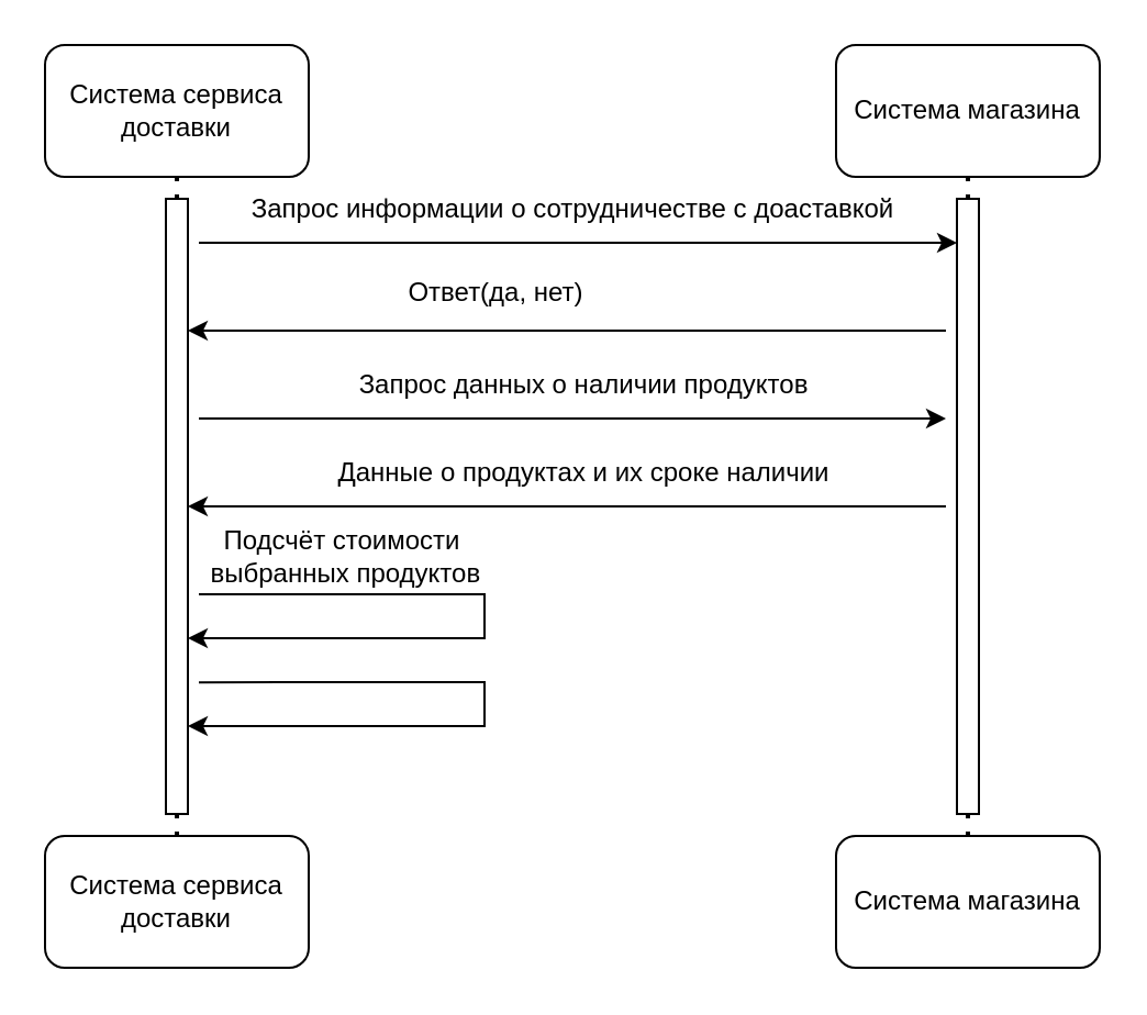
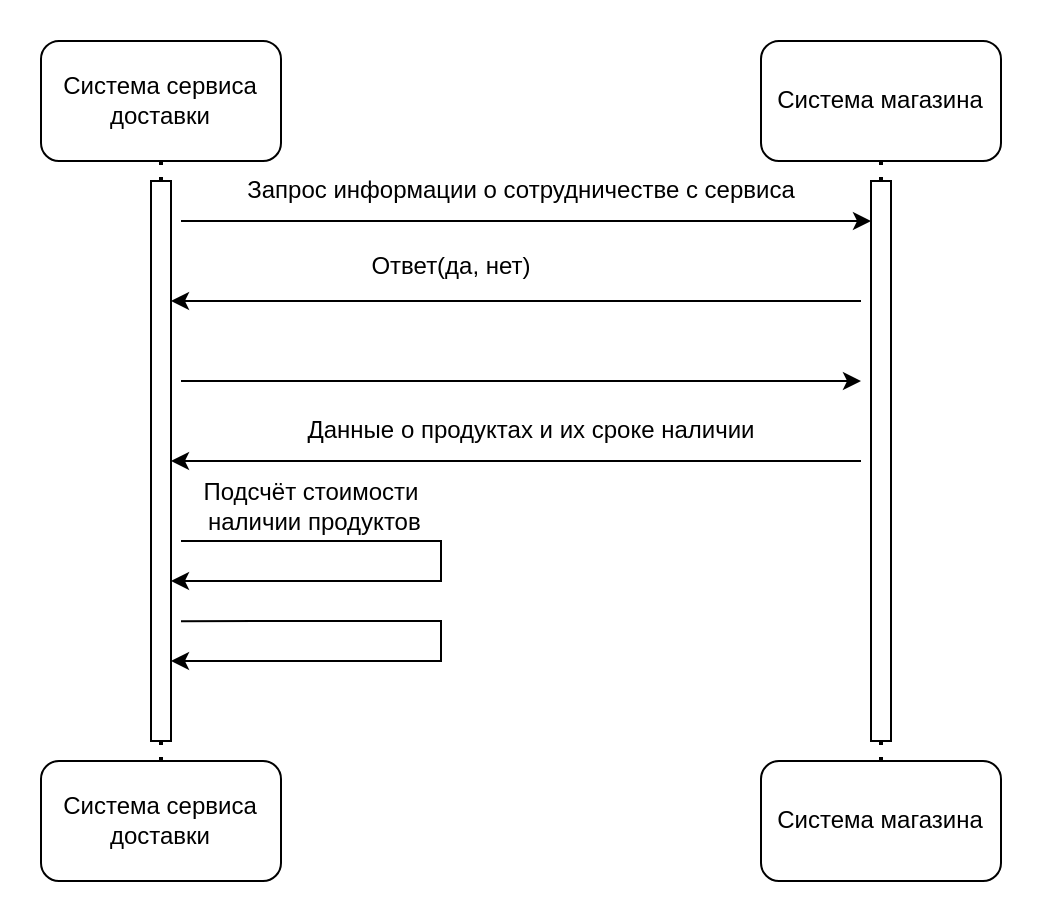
  <mxCell id="0" />
  <mxCell id="1" parent="0" />
  <mxCell id="2" value="Система сервиса доставки" style="rounded=1;whiteSpace=wrap;html=1;" vertex="1" parent="1"><mxGeometry x="20" y="20" width="120" height="60" as="geometry" /></mxCell>
  <mxCell id="3" value="Система сервиса доставки" style="rounded=1;whiteSpace=wrap;html=1;" vertex="1" parent="1"><mxGeometry x="20" y="380" width="120" height="60" as="geometry" /></mxCell>
  <mxCell id="4" value="" style="endArrow=none;dashed=1;html=1;dashPattern=1 3;strokeWidth=2;rounded=0;exitX=0.5;exitY=0;exitDx=0;exitDy=0;entryX=0.5;entryY=1;entryDx=0;entryDy=0;" edge="1" parent="1" source="6" target="2"><mxGeometry width="50" height="50" relative="1" as="geometry"><mxPoint x="330" y="440" as="sourcePoint" /><mxPoint x="380" y="390" as="targetPoint" /></mxGeometry></mxCell>
  <mxCell id="5" value="" style="endArrow=none;dashed=1;html=1;dashPattern=1 3;strokeWidth=2;rounded=0;exitX=0.5;exitY=0;exitDx=0;exitDy=0;entryX=0.5;entryY=1;entryDx=0;entryDy=0;" edge="1" parent="1" source="3" target="6"><mxGeometry width="50" height="50" relative="1" as="geometry"><mxPoint x="80" y="380" as="sourcePoint" /><mxPoint x="80" y="90" as="targetPoint" /></mxGeometry></mxCell>
  <mxCell id="6" value="" style="html=1;points=[[0,0,0,0,5],[0,1,0,0,-5],[1,0,0,0,5],[1,1,0,0,-5]];perimeter=orthogonalPerimeter;outlineConnect=0;targetShapes=umlLifeline;portConstraint=eastwest;newEdgeStyle={&quot;curved&quot;:0,&quot;rounded&quot;:0};" vertex="1" parent="1"><mxGeometry x="75" y="90" width="10" height="280" as="geometry" /></mxCell>
  <mxCell id="7" value="Система магазина" style="rounded=1;whiteSpace=wrap;html=1;" vertex="1" parent="1"><mxGeometry x="380" y="20" width="120" height="60" as="geometry" /></mxCell>
  <mxCell id="8" value="Система магазина" style="rounded=1;whiteSpace=wrap;html=1;" vertex="1" parent="1"><mxGeometry x="380" y="380" width="120" height="60" as="geometry" /></mxCell>
  <mxCell id="9" value="" style="endArrow=none;dashed=1;html=1;dashPattern=1 3;strokeWidth=2;rounded=0;exitX=0.5;exitY=0;exitDx=0;exitDy=0;entryX=0.5;entryY=1;entryDx=0;entryDy=0;" edge="1" parent="1" source="11" target="7"><mxGeometry width="50" height="50" relative="1" as="geometry"><mxPoint x="450" y="410" as="sourcePoint" /><mxPoint x="500" y="360" as="targetPoint" /></mxGeometry></mxCell>
  <mxCell id="10" value="" style="endArrow=none;dashed=1;html=1;dashPattern=1 3;strokeWidth=2;rounded=0;exitX=0.5;exitY=0;exitDx=0;exitDy=0;entryX=0.5;entryY=1;entryDx=0;entryDy=0;" edge="1" parent="1" source="8" target="11"><mxGeometry width="50" height="50" relative="1" as="geometry"><mxPoint x="440" y="380" as="sourcePoint" /><mxPoint x="440" y="90" as="targetPoint" /></mxGeometry></mxCell>
  <mxCell id="11" value="" style="html=1;points=[[0,0,0,0,5],[0,1,0,0,-5],[1,0,0,0,5],[1,1,0,0,-5]];perimeter=orthogonalPerimeter;outlineConnect=0;targetShapes=umlLifeline;portConstraint=eastwest;newEdgeStyle={&quot;curved&quot;:0,&quot;rounded&quot;:0};" vertex="1" parent="1"><mxGeometry x="435" y="90" width="10" height="280" as="geometry" /></mxCell>
  <mxCell id="12" value="" style="endArrow=classic;html=1;rounded=0;" edge="1" parent="1" target="11"><mxGeometry width="50" height="50" relative="1" as="geometry"><mxPoint x="90" y="110" as="sourcePoint" /><mxPoint x="500" y="360" as="targetPoint" /></mxGeometry></mxCell>
- <mxCell id="13" value="Запрос информации о сотрудничестве с доаставкой" style="text;html=1;align=center;verticalAlign=middle;resizable=0;points=[];autosize=1;strokeColor=none;fillColor=none;" vertex="1" parent="1"><mxGeometry x="100" y="80" width="320" height="30" as="geometry" /></mxCell>
+ <mxCell id="13" value="Запрос информации о сотрудничестве с сервиса" style="text;html=1;align=center;verticalAlign=middle;resizable=0;points=[];autosize=1;strokeColor=none;fillColor=none;" vertex="1" parent="1"><mxGeometry x="100" y="80" width="320" height="30" as="geometry" /></mxCell>
  <mxCell id="14" value="" style="endArrow=classic;html=1;rounded=0;" edge="1" parent="1" target="6"><mxGeometry width="50" height="50" relative="1" as="geometry"><mxPoint x="430" y="150" as="sourcePoint" /><mxPoint x="310" y="270" as="targetPoint" /></mxGeometry></mxCell>
  <mxCell id="15" value="Ответ(да, нет)" style="text;html=1;align=center;verticalAlign=middle;resizable=0;points=[];autosize=1;strokeColor=none;fillColor=none;" vertex="1" parent="1"><mxGeometry x="175" y="118" width="100" height="30" as="geometry" /></mxCell>
  <mxCell id="16" value="" style="endArrow=classic;html=1;rounded=0;" edge="1" parent="1"><mxGeometry width="50" height="50" relative="1" as="geometry"><mxPoint x="90" y="190" as="sourcePoint" /><mxPoint x="430" y="190" as="targetPoint" /></mxGeometry></mxCell>
- <mxCell id="17" value="Запрос данных о наличии продуктов" style="text;html=1;align=center;verticalAlign=middle;resizable=0;points=[];autosize=1;strokeColor=none;fillColor=none;" vertex="1" parent="1"><mxGeometry x="150" y="160" width="230" height="30" as="geometry" /></mxCell>
  <mxCell id="18" value="" style="endArrow=classic;html=1;rounded=0;" edge="1" parent="1" target="6"><mxGeometry width="50" height="50" relative="1" as="geometry"><mxPoint x="430" y="230" as="sourcePoint" /><mxPoint x="310" y="270" as="targetPoint" /></mxGeometry></mxCell>
  <mxCell id="19" value="Данные о продуктах и их сроке наличии" style="text;html=1;align=center;verticalAlign=middle;resizable=0;points=[];autosize=1;strokeColor=none;fillColor=none;" vertex="1" parent="1"><mxGeometry x="140" y="200" width="250" height="30" as="geometry" /></mxCell>
  <mxCell id="20" value="" style="endArrow=classic;html=1;rounded=0;" edge="1" parent="1" target="6"><mxGeometry width="50" height="50" relative="1" as="geometry"><mxPoint x="90" y="270" as="sourcePoint" /><mxPoint x="90" y="310" as="targetPoint" /><Array as="points"><mxPoint x="220" y="270" /><mxPoint x="220" y="290" /></Array></mxGeometry></mxCell>
- <mxCell id="21" value="Подсчёт стоимости&lt;div&gt;&amp;nbsp;выбранных продуктов&lt;/div&gt;" style="text;html=1;align=center;verticalAlign=middle;resizable=0;points=[];autosize=1;strokeColor=none;fillColor=none;" vertex="1" parent="1"><mxGeometry x="80" y="233" width="150" height="40" as="geometry" /></mxCell>
+ <mxCell id="21" value="Подсчёт стоимости&lt;div&gt;&amp;nbsp;наличии продуктов&lt;/div&gt;" style="text;html=1;align=center;verticalAlign=middle;resizable=0;points=[];autosize=1;strokeColor=none;fillColor=none;" vertex="1" parent="1"><mxGeometry x="80" y="233" width="150" height="40" as="geometry" /></mxCell>
  <mxCell id="22" value="" style="endArrow=classic;html=1;rounded=0;exitX=1.5;exitY=0.786;exitDx=0;exitDy=0;exitPerimeter=0;" edge="1" parent="1" source="6" target="6"><mxGeometry width="50" height="50" relative="1" as="geometry"><mxPoint x="260" y="320" as="sourcePoint" /><mxPoint x="130" y="330" as="targetPoint" /><Array as="points"><mxPoint x="220" y="310" /><mxPoint x="220" y="330" /></Array></mxGeometry></mxCell>
